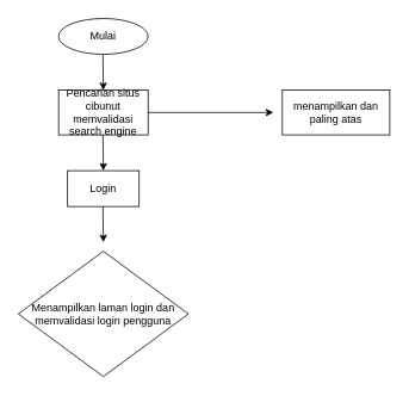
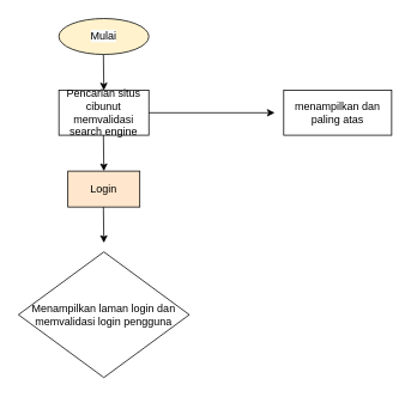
  <mxCell id="0" />
  <mxCell id="1" parent="0" />
  <mxCell id="2" value="" style="endArrow=classic;html=1;rounded=0;" parent="1" edge="1"><mxGeometry width="50" height="50" relative="1" as="geometry"><mxPoint x="114.5" y="60" as="sourcePoint" /><mxPoint x="115" y="100" as="targetPoint" /></mxGeometry></mxCell>
- <mxCell id="3" value="&lt;span style=&quot;color: rgb(0 , 0 , 0) ; font-family: &amp;#34;helvetica&amp;#34; ; font-size: 12px ; font-style: normal ; font-weight: 400 ; letter-spacing: normal ; text-align: center ; text-indent: 0px ; text-transform: none ; word-spacing: 0px ; background-color: rgb(248 , 249 , 250) ; display: inline ; float: none&quot;&gt;Mulai&lt;/span&gt;" style="ellipse;whiteSpace=wrap;html=1;" parent="1" vertex="1"><mxGeometry x="65" y="20" width="100" height="40" as="geometry" /></mxCell>
- <mxCell id="4" value="Login" style="rounded=0;whiteSpace=wrap;html=1;" parent="1" vertex="1"><mxGeometry x="75" y="190" width="80" height="40" as="geometry" /></mxCell>
+ <mxCell id="3" value="&lt;span style=&quot;color: rgb(0 , 0 , 0) ; font-family: &amp;#34;helvetica&amp;#34; ; font-size: 12px ; font-style: normal ; font-weight: 400 ; letter-spacing: normal ; text-align: center ; text-indent: 0px ; text-transform: none ; word-spacing: 0px ; background-color: rgb(248 , 249 , 250) ; display: inline ; float: none&quot;&gt;Mulai&lt;/span&gt;" style="ellipse;whiteSpace=wrap;html=1;fillColor=#fff2cc;" parent="1" vertex="1"><mxGeometry x="65" y="20" width="100" height="40" as="geometry" /></mxCell>
+ <mxCell id="4" value="Login" style="rounded=0;whiteSpace=wrap;html=1;fillColor=#ffe6cc;" parent="1" vertex="1"><mxGeometry x="75" y="190" width="80" height="40" as="geometry" /></mxCell>
  <mxCell id="5" value="Pencarian situs cibunut memvalidasi search engine" style="rounded=0;whiteSpace=wrap;html=1;" parent="1" vertex="1"><mxGeometry x="65" y="100" width="100" height="50" as="geometry" /></mxCell>
  <mxCell id="6" value="menampilkan dan paling atas" style="rounded=0;whiteSpace=wrap;html=1;" parent="1" vertex="1"><mxGeometry x="315" y="100" width="120" height="50" as="geometry" /></mxCell>
  <mxCell id="7" value="" style="endArrow=classic;html=1;rounded=0;exitX=1;exitY=0.5;exitDx=0;exitDy=0;" parent="1" source="5" edge="1"><mxGeometry width="50" height="50" relative="1" as="geometry"><mxPoint x="195" y="170" as="sourcePoint" /><mxPoint x="305" y="125" as="targetPoint" /></mxGeometry></mxCell>
  <mxCell id="8" value="" style="endArrow=classic;html=1;rounded=0;" parent="1" edge="1"><mxGeometry width="50" height="50" relative="1" as="geometry"><mxPoint x="114.5" y="150" as="sourcePoint" /><mxPoint x="115" y="190" as="targetPoint" /></mxGeometry></mxCell>
  <mxCell id="9" value="Menampilkan laman login dan memvalidasi login pengguna" style="rhombus;whiteSpace=wrap;html=1;" parent="1" vertex="1"><mxGeometry x="20" y="280" width="190" height="140" as="geometry" /></mxCell>
  <mxCell id="10" value="" style="endArrow=classic;html=1;rounded=0;" parent="1" edge="1"><mxGeometry width="50" height="50" relative="1" as="geometry"><mxPoint x="114.5" y="230" as="sourcePoint" /><mxPoint x="115" y="270" as="targetPoint" /></mxGeometry></mxCell>
